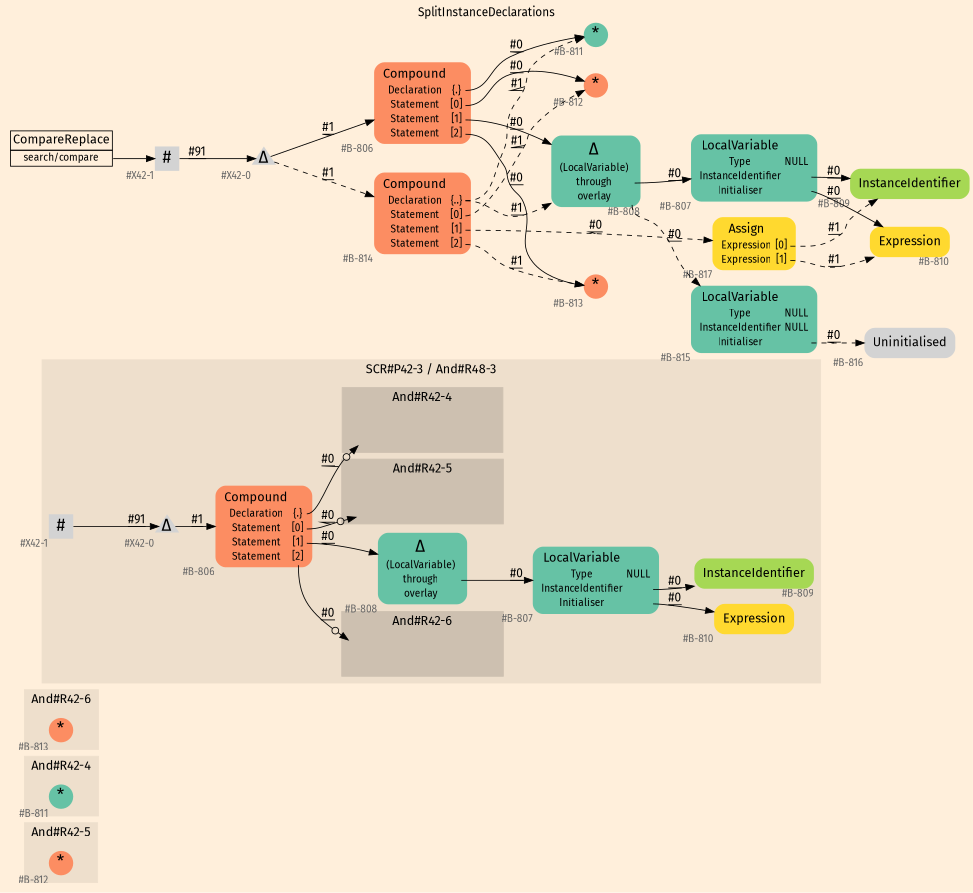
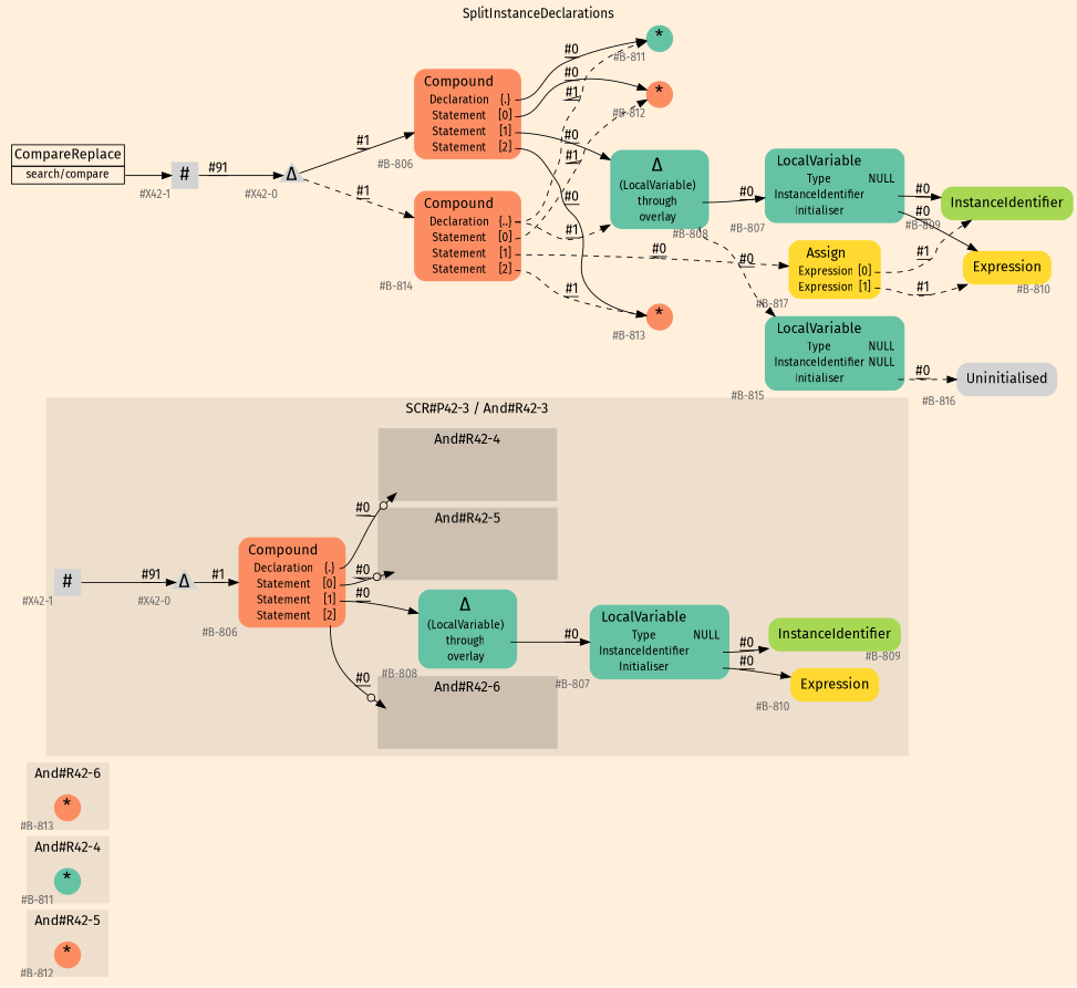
  digraph {
    bgcolor=antiquewhite1
    color=black
    fontcolor=black
    fontname="Fira Sans"
    label=SplitInstanceDeclarations
    labelloc=t
    rankdir=LR
    ranksep=0.3
    node [fillcolor="/set28/2" fontcolor=grey40 fontname="Fira Sans" fontsize=12 shape=plaintext style="rounded,filled" xlabel="#B-812"]
    edge [color=black decorate=true fontcolor=black fontname="Fira Sans" tailport=port1]
    n1 [fixedsize=true height=0.4 label=<<FONT COLOR="black" POINT-SIZE="20">*</FONT>> penwidth=0.0 shape=circle style=filled width=0.4]
    n2 [fillcolor="/set28/1" fixedsize=true height=0.4 label=<<FONT COLOR="black" POINT-SIZE="20">*</FONT>> penwidth=0.0 shape=circle style=filled width=0.4 xlabel="#B-811"]
    n3 [fixedsize=true height=0.4 label=<<FONT COLOR="black" POINT-SIZE="20">*</FONT>> penwidth=0.0 shape=circle style=filled width=0.4 xlabel="#B-813"]
    "And#R42-3/And#R42-4/#B-811" [fillcolor="/set28/1" shape=none style=invisible xlabel="#B-811"]
    "And#R42-3/And#R42-5/#B-812" [shape=none style=invisible]
    "And#R42-3/And#R42-6/#B-813" [shape=none style=invisible xlabel="#B-813"]
    n7 [fillcolor="/set28/1" label=<<TABLE BORDER="0" CELLBORDER="0" CELLSPACING="0">          <TR><TD><FONT COLOR="black" POINT-SIZE="20">Δ</FONT></TD></TR>          <TR><TD><FONT COLOR="black" POINT-SIZE="12">(LocalVariable)</FONT></TD><TD PORT="port0"></TD></TR>          <TR><TD><FONT COLOR="black" POINT-SIZE="12">through</FONT></TD><TD PORT="port1"></TD></TR>          <TR><TD><FONT COLOR="black" POINT-SIZE="12">overlay</FONT></TD><TD PORT="port2"></TD></TR>         </TABLE>> xlabel="#B-808"]
    n8 [fillcolor="/set28/6" label=<<TABLE BORDER="0" CELLBORDER="0" CELLSPACING="0">          <TR><TD><FONT COLOR="black" POINT-SIZE="15">Expression</FONT></TD></TR>         </TABLE>> xlabel="#B-810"]
    n9 [fillcolor="/set28/5" label=<<TABLE BORDER="0" CELLBORDER="0" CELLSPACING="0">          <TR><TD><FONT COLOR="black" POINT-SIZE="15">InstanceIdentifier</FONT></TD></TR>         </TABLE>> xlabel="#B-809"]
    n10 [fillcolor="/set28/1" label=<<TABLE BORDER="0" CELLBORDER="0" CELLSPACING="0">          <TR><TD><FONT COLOR="black" POINT-SIZE="15">LocalVariable</FONT></TD></TR>          <TR><TD><FONT COLOR="black" POINT-SIZE="12">Type</FONT></TD><TD PORT="port0"><FONT COLOR="black" POINT-SIZE="12">NULL</FONT></TD></TR>          <TR><TD><FONT COLOR="black" POINT-SIZE="12">InstanceIdentifier</FONT></TD><TD PORT="port1"></TD></TR>          <TR><TD><FONT COLOR="black" POINT-SIZE="12">Initialiser</FONT></TD><TD PORT="port2"></TD></TR>         </TABLE>> xlabel="#B-807"]
    n11 [fixedsize=true height=0.4 label=<<FONT COLOR="black" POINT-SIZE="20">#</FONT>> penwidth=0.0 shape=square style=filled width=0.4 xlabel="#X42-1" fillcolor=""]
    n12 [fixedsize=true height=0.4 label=<<FONT COLOR="black" POINT-SIZE="20">Δ</FONT>> penwidth=0.0 shape=triangle style=filled width=0.4 xlabel="#X42-0" fillcolor=""]
    n13 [label=<<TABLE BORDER="0" CELLBORDER="0" CELLSPACING="0">          <TR><TD><FONT COLOR="black" POINT-SIZE="15">Compound</FONT></TD></TR>          <TR><TD><FONT COLOR="black" POINT-SIZE="12">Declaration</FONT></TD><TD PORT="port0"><FONT COLOR="black" POINT-SIZE="12">{.}</FONT></TD></TR>          <TR><TD><FONT COLOR="black" POINT-SIZE="12">Statement</FONT></TD><TD PORT="port1"><FONT COLOR="black" POINT-SIZE="12">[0]</FONT></TD></TR>          <TR><TD><FONT COLOR="black" POINT-SIZE="12">Statement</FONT></TD><TD PORT="port2"><FONT COLOR="black" POINT-SIZE="12">[1]</FONT></TD></TR>          <TR><TD><FONT COLOR="black" POINT-SIZE="12">Statement</FONT></TD><TD PORT="port3"><FONT COLOR="black" POINT-SIZE="12">[2]</FONT></TD></TR>         </TABLE>> xlabel="#B-806"]
    n14 [color=black fillcolor=antiquewhite1 label=<<TABLE BORDER="0" CELLBORDER="1" CELLSPACING="0">      <TR><TD><FONT COLOR="black" POINT-SIZE="15">CompareReplace</FONT></TD></TR>      <TR><TD PORT="port0"><FONT COLOR="black" POINT-SIZE="12">search/compare</FONT></TD></TR>     </TABLE>> style=filled xlabel=""]
    n15 [fixedsize=true height=0.4 label=<<FONT COLOR="black" POINT-SIZE="20">#</FONT>> penwidth=0.0 shape=square style=filled width=0.4 xlabel="#X42-1" fillcolor=""]
    n16 [fixedsize=true height=0.4 label=<<FONT COLOR="black" POINT-SIZE="20">Δ</FONT>> penwidth=0.0 shape=triangle style=filled width=0.4 xlabel="#X42-0" fillcolor=""]
    n17 [label=<<TABLE BORDER="0" CELLBORDER="0" CELLSPACING="0">      <TR><TD><FONT COLOR="black" POINT-SIZE="15">Compound</FONT></TD></TR>      <TR><TD><FONT COLOR="black" POINT-SIZE="12">Declaration</FONT></TD><TD PORT="port0"><FONT COLOR="black" POINT-SIZE="12">{.}</FONT></TD></TR>      <TR><TD><FONT COLOR="black" POINT-SIZE="12">Statement</FONT></TD><TD PORT="port1"><FONT COLOR="black" POINT-SIZE="12">[0]</FONT></TD></TR>      <TR><TD><FONT COLOR="black" POINT-SIZE="12">Statement</FONT></TD><TD PORT="port2"><FONT COLOR="black" POINT-SIZE="12">[1]</FONT></TD></TR>      <TR><TD><FONT COLOR="black" POINT-SIZE="12">Statement</FONT></TD><TD PORT="port3"><FONT COLOR="black" POINT-SIZE="12">[2]</FONT></TD></TR>     </TABLE>> xlabel="#B-806"]
    n18 [label=<<TABLE BORDER="0" CELLBORDER="0" CELLSPACING="0">      <TR><TD><FONT COLOR="black" POINT-SIZE="15">Compound</FONT></TD></TR>      <TR><TD><FONT COLOR="black" POINT-SIZE="12">Declaration</FONT></TD><TD PORT="port0"><FONT COLOR="black" POINT-SIZE="12">{..}</FONT></TD></TR>      <TR><TD><FONT COLOR="black" POINT-SIZE="12">Statement</FONT></TD><TD PORT="port1"><FONT COLOR="black" POINT-SIZE="12">[0]</FONT></TD></TR>      <TR><TD><FONT COLOR="black" POINT-SIZE="12">Statement</FONT></TD><TD PORT="port2"><FONT COLOR="black" POINT-SIZE="12">[1]</FONT></TD></TR>      <TR><TD><FONT COLOR="black" POINT-SIZE="12">Statement</FONT></TD><TD PORT="port3"><FONT COLOR="black" POINT-SIZE="12">[2]</FONT></TD></TR>     </TABLE>> xlabel="#B-814"]
    n19 [fillcolor="/set28/1" fixedsize=true height=0.4 label=<<FONT COLOR="black" POINT-SIZE="20">*</FONT>> penwidth=0.0 shape=circle style=filled width=0.4 xlabel="#B-811"]
    n20 [fixedsize=true height=0.4 label=<<FONT COLOR="black" POINT-SIZE="20">*</FONT>> penwidth=0.0 shape=circle style=filled width=0.4]
    n21 [fillcolor="/set28/1" label=<<TABLE BORDER="0" CELLBORDER="0" CELLSPACING="0">      <TR><TD><FONT COLOR="black" POINT-SIZE="20">Δ</FONT></TD></TR>      <TR><TD><FONT COLOR="black" POINT-SIZE="12">(LocalVariable)</FONT></TD><TD PORT="port0"></TD></TR>      <TR><TD><FONT COLOR="black" POINT-SIZE="12">through</FONT></TD><TD PORT="port1"></TD></TR>      <TR><TD><FONT COLOR="black" POINT-SIZE="12">overlay</FONT></TD><TD PORT="port2"></TD></TR>     </TABLE>> xlabel="#B-808"]
    n22 [fixedsize=true height=0.4 label=<<FONT COLOR="black" POINT-SIZE="20">*</FONT>> penwidth=0.0 shape=circle style=filled width=0.4 xlabel="#B-813"]
    n23 [fillcolor="/set28/1" label=<<TABLE BORDER="0" CELLBORDER="0" CELLSPACING="0">      <TR><TD><FONT COLOR="black" POINT-SIZE="15">LocalVariable</FONT></TD></TR>      <TR><TD><FONT COLOR="black" POINT-SIZE="12">Type</FONT></TD><TD PORT="port0"><FONT COLOR="black" POINT-SIZE="12">NULL</FONT></TD></TR>      <TR><TD><FONT COLOR="black" POINT-SIZE="12">InstanceIdentifier</FONT></TD><TD PORT="port1"></TD></TR>      <TR><TD><FONT COLOR="black" POINT-SIZE="12">Initialiser</FONT></TD><TD PORT="port2"></TD></TR>     </TABLE>> xlabel="#B-807"]
    n24 [fillcolor="/set28/1" label=<<TABLE BORDER="0" CELLBORDER="0" CELLSPACING="0">      <TR><TD><FONT COLOR="black" POINT-SIZE="15">LocalVariable</FONT></TD></TR>      <TR><TD><FONT COLOR="black" POINT-SIZE="12">Type</FONT></TD><TD PORT="port0"><FONT COLOR="black" POINT-SIZE="12">NULL</FONT></TD></TR>      <TR><TD><FONT COLOR="black" POINT-SIZE="12">InstanceIdentifier</FONT></TD><TD PORT="port1"><FONT COLOR="black" POINT-SIZE="12">NULL</FONT></TD></TR>      <TR><TD><FONT COLOR="black" POINT-SIZE="12">Initialiser</FONT></TD><TD PORT="port2"></TD></TR>     </TABLE>> xlabel="#B-815"]
    n25 [fillcolor="/set28/5" label=<<TABLE BORDER="0" CELLBORDER="0" CELLSPACING="0">      <TR><TD><FONT COLOR="black" POINT-SIZE="15">InstanceIdentifier</FONT></TD></TR>     </TABLE>> xlabel="#B-809"]
    n26 [fillcolor="/set28/6" label=<<TABLE BORDER="0" CELLBORDER="0" CELLSPACING="0">      <TR><TD><FONT COLOR="black" POINT-SIZE="15">Expression</FONT></TD></TR>     </TABLE>> xlabel="#B-810"]
    n27 [label=<<TABLE BORDER="0" CELLBORDER="0" CELLSPACING="0">      <TR><TD><FONT COLOR="black" POINT-SIZE="15">Uninitialised</FONT></TD></TR>     </TABLE>> xlabel="#B-816" fillcolor=""]
    n28 [fillcolor="/set28/6" label=<<TABLE BORDER="0" CELLBORDER="0" CELLSPACING="0">      <TR><TD><FONT COLOR="black" POINT-SIZE="15">Assign</FONT></TD></TR>      <TR><TD><FONT COLOR="black" POINT-SIZE="12">Expression</FONT></TD><TD PORT="port0"><FONT COLOR="black" POINT-SIZE="12">[0]</FONT></TD></TR>      <TR><TD><FONT COLOR="black" POINT-SIZE="12">Expression</FONT></TD><TD PORT="port1"><FONT COLOR="black" POINT-SIZE="12">[1]</FONT></TD></TR>     </TABLE>> xlabel="#B-817"]
    subgraph cluster_1 {
      color=antiquewhite2
      fontsize=15
      label="And#R42-5"
      style=filled
      n1
    }
    subgraph cluster_2 {
      color=antiquewhite2
      fontsize=15
      label="And#R42-4"
      style=filled
      n2
    }
    subgraph cluster_3 {
      color=antiquewhite2
      fontsize=15
      label="And#R42-6"
      style=filled
      n3
    }
    subgraph cluster_4 {
      color=antiquewhite2
      fontsize=15
-     label="SCR#P42-3 / And#R48-3"
+     label="SCR#P42-3 / And#R42-3"
      style=filled
      n7
      n8
      n9
      n10
      n11
      n12
      n13
      subgraph cluster_5 {
        color=antiquewhite3
        fontsize=15
        label="And#R42-4"
        style=filled
        "And#R42-3/And#R42-4/#B-811"
      }
      subgraph cluster_6 {
        color=antiquewhite3
        fontsize=15
        label="And#R42-5"
        style=filled
        "And#R42-3/And#R42-5/#B-812"
      }
      subgraph cluster_7 {
        color=antiquewhite3
        fontsize=15
        label="And#R42-6"
        style=filled
        "And#R42-3/And#R42-6/#B-813"
      }
    }
    n7 -> n10 [label="#0"]
    n10 -> n8 [label="#0" tailport=port2]
    n10 -> n9 [label="#0"]
    n11 -> n12 [label="#91" tailport=""]
    n12 -> n13 [label="#1" tailport=""]
    n13 -> "And#R42-3/And#R42-4/#B-811" [arrowhead=normalnoneodot label="#0" tailport=port0]
    n13 -> "And#R42-3/And#R42-5/#B-812" [arrowhead=normalnoneodot label="#0"]
    n13 -> "And#R42-3/And#R42-6/#B-813" [arrowhead=normalnoneodot label="#0" tailport=port3]
    n13 -> n7 [label="#0" tailport=port2]
    n14 -> n15 [tailport=port0]
    n15 -> n16 [label="#91" tailport=""]
    n16 -> n17 [label="#1" tailport=""]
    n16 -> n18 [label="#1" style=dashed tailport=""]
    n17 -> n19 [label="#0" tailport=port0]
    n17 -> n20 [label="#0"]
    n17 -> n21 [label="#0" tailport=port2]
    n17 -> n22 [label="#0" tailport=port3]
    n18 -> n19 [label="#1" style=dashed tailport=port0]
    n18 -> n20 [label="#1" style=dashed]
    n18 -> n21 [label="#1" style=dashed tailport=port0]
    n18 -> n22 [label="#1" style=dashed tailport=port3]
    n18 -> n28 [label="#0" style=dashed tailport=port2]
    n21 -> n23 [label="#0"]
    n21 -> n24 [label="#0" style=dashed tailport=port2]
    n23 -> n25 [label="#0"]
    n23 -> n26 [label="#0" tailport=port2]
    n24 -> n27 [label="#0" style=dashed tailport=port2]
    n28 -> n25 [label="#1" style=dashed tailport=port0]
    n28 -> n26 [label="#1" style=dashed]
  }
